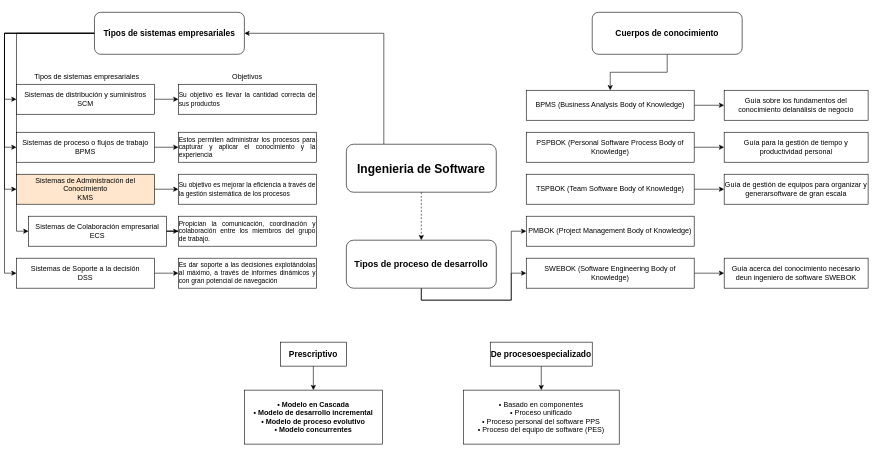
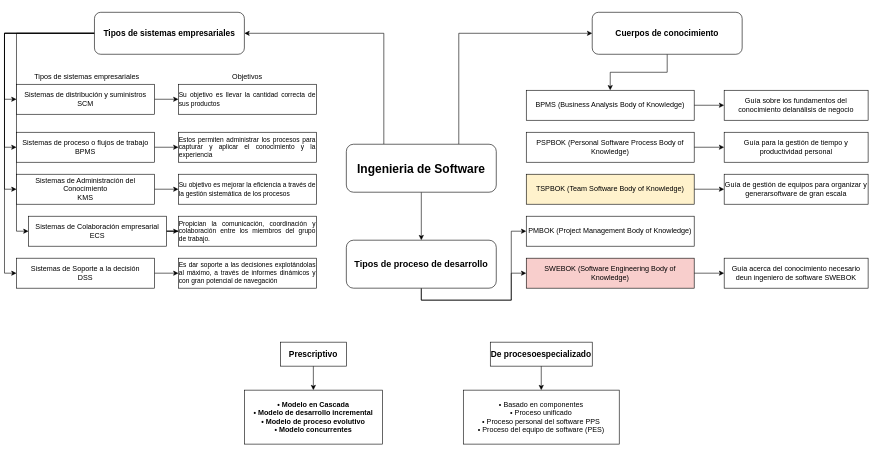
  <mxCell id="0" />
  <mxCell id="1" parent="0" />
  <mxCell id="2" style="edgeStyle=orthogonalEdgeStyle;rounded=0;orthogonalLoop=1;jettySize=auto;html=1;exitX=0.25;exitY=0;exitDx=0;exitDy=0;entryX=1;entryY=0.5;entryDx=0;entryDy=0;" edge="1" parent="1" source="5" target="14"><mxGeometry relative="1" as="geometry" /></mxCell>
- <mxCell id="4" value="" style="edgeStyle=orthogonalEdgeStyle;rounded=0;orthogonalLoop=1;jettySize=auto;html=1;dashed=1;" edge="1" parent="1" source="5" target="8"><mxGeometry relative="1" as="geometry" /></mxCell>
+ <mxCell id="3" style="edgeStyle=orthogonalEdgeStyle;rounded=0;orthogonalLoop=1;jettySize=auto;html=1;exitX=0.75;exitY=0;exitDx=0;exitDy=0;entryX=0;entryY=0.5;entryDx=0;entryDy=0;" edge="1" parent="1" source="5" target="33"><mxGeometry relative="1" as="geometry" /></mxCell>
+ <mxCell id="4" value="" style="edgeStyle=orthogonalEdgeStyle;rounded=0;orthogonalLoop=1;jettySize=auto;html=1;" edge="1" parent="1" source="5" target="8"><mxGeometry relative="1" as="geometry" /></mxCell>
  <mxCell id="5" value="&lt;b&gt;&lt;font style=&quot;font-size: 20px&quot;&gt;Ingenieria de Software&lt;/font&gt;&lt;/b&gt;" style="rounded=1;whiteSpace=wrap;html=1;" vertex="1" parent="1"><mxGeometry x="570" y="240" width="250" height="80" as="geometry" /></mxCell>
  <mxCell id="6" style="edgeStyle=orthogonalEdgeStyle;rounded=0;orthogonalLoop=1;jettySize=auto;html=1;exitX=0.5;exitY=1;exitDx=0;exitDy=0;" edge="1" parent="1" source="8" target="45"><mxGeometry relative="1" as="geometry" /></mxCell>
  <mxCell id="7" style="edgeStyle=orthogonalEdgeStyle;rounded=0;orthogonalLoop=1;jettySize=auto;html=1;exitX=0.5;exitY=1;exitDx=0;exitDy=0;" edge="1" parent="1" source="8" target="43"><mxGeometry relative="1" as="geometry" /></mxCell>
  <mxCell id="8" value="&lt;span style=&quot;font-size: 15px&quot;&gt;&lt;b&gt;Tipos de proceso de desarrollo&lt;/b&gt;&lt;/span&gt;" style="rounded=1;whiteSpace=wrap;html=1;" vertex="1" parent="1"><mxGeometry x="570" y="400" width="250" height="80" as="geometry" /></mxCell>
  <mxCell id="9" style="edgeStyle=orthogonalEdgeStyle;rounded=0;orthogonalLoop=1;jettySize=auto;html=1;exitX=0;exitY=0.5;exitDx=0;exitDy=0;entryX=0;entryY=0.5;entryDx=0;entryDy=0;" edge="1" parent="1" source="14" target="16"><mxGeometry relative="1" as="geometry" /></mxCell>
  <mxCell id="10" style="edgeStyle=orthogonalEdgeStyle;rounded=0;orthogonalLoop=1;jettySize=auto;html=1;exitX=0;exitY=0.5;exitDx=0;exitDy=0;entryX=0;entryY=0.5;entryDx=0;entryDy=0;" edge="1" parent="1" source="14" target="19"><mxGeometry relative="1" as="geometry" /></mxCell>
  <mxCell id="11" style="edgeStyle=orthogonalEdgeStyle;rounded=0;orthogonalLoop=1;jettySize=auto;html=1;exitX=0;exitY=0.5;exitDx=0;exitDy=0;entryX=0;entryY=0.5;entryDx=0;entryDy=0;" edge="1" parent="1" source="14" target="22"><mxGeometry relative="1" as="geometry" /></mxCell>
  <mxCell id="12" style="edgeStyle=orthogonalEdgeStyle;rounded=0;orthogonalLoop=1;jettySize=auto;html=1;exitX=0;exitY=0.5;exitDx=0;exitDy=0;entryX=0;entryY=0.5;entryDx=0;entryDy=0;" edge="1" parent="1" source="14" target="25"><mxGeometry relative="1" as="geometry" /></mxCell>
  <mxCell id="13" style="edgeStyle=orthogonalEdgeStyle;rounded=0;orthogonalLoop=1;jettySize=auto;html=1;exitX=0;exitY=0.5;exitDx=0;exitDy=0;entryX=0;entryY=0.5;entryDx=0;entryDy=0;" edge="1" parent="1" source="14" target="28"><mxGeometry relative="1" as="geometry" /></mxCell>
  <mxCell id="14" value="&lt;b&gt;&lt;font style=&quot;font-size: 14px&quot;&gt;Tipos de sistemas empresariales&lt;/font&gt;&lt;/b&gt;" style="rounded=1;whiteSpace=wrap;html=1;" vertex="1" parent="1"><mxGeometry x="150" y="20" width="250" height="70" as="geometry" /></mxCell>
  <mxCell id="15" value="" style="edgeStyle=orthogonalEdgeStyle;rounded=0;orthogonalLoop=1;jettySize=auto;html=1;" edge="1" parent="1" source="16" target="17"><mxGeometry relative="1" as="geometry" /></mxCell>
  <mxCell id="16" value="&lt;div&gt;Sistemas de distribución y suministros&lt;/div&gt;&lt;div&gt;SCM&lt;/div&gt;" style="rounded=0;whiteSpace=wrap;html=1;" vertex="1" parent="1"><mxGeometry x="20" y="140" width="230" height="50" as="geometry" /></mxCell>
  <mxCell id="17" value="&lt;div style=&quot;text-align: justify&quot;&gt;&lt;span&gt;&lt;font style=&quot;font-size: 11px&quot;&gt;Su objetivo es llevar la cantidad correcta de sus productos&lt;/font&gt;&lt;/span&gt;&lt;/div&gt;" style="rounded=0;whiteSpace=wrap;html=1;" vertex="1" parent="1"><mxGeometry x="290" y="140" width="230" height="50" as="geometry" /></mxCell>
  <mxCell id="18" value="" style="edgeStyle=orthogonalEdgeStyle;rounded=0;orthogonalLoop=1;jettySize=auto;html=1;" edge="1" parent="1" source="19" target="20"><mxGeometry relative="1" as="geometry" /></mxCell>
  <mxCell id="19" value="&lt;div&gt;Sistemas de proceso o flujos de trabajo&lt;/div&gt;&lt;div&gt;BPMS&lt;/div&gt;" style="rounded=0;whiteSpace=wrap;html=1;" vertex="1" parent="1"><mxGeometry x="20" y="220" width="230" height="50" as="geometry" /></mxCell>
  <mxCell id="20" value="&lt;div style=&quot;text-align: justify ; font-size: 11px&quot;&gt;Estos permiten administrar los procesos para capturar y aplicar el&amp;nbsp;&lt;span&gt;conocimiento y la experiencia&lt;/span&gt;&lt;/div&gt;" style="rounded=0;whiteSpace=wrap;html=1;" vertex="1" parent="1"><mxGeometry x="290" y="220" width="230" height="50" as="geometry" /></mxCell>
  <mxCell id="21" value="" style="edgeStyle=orthogonalEdgeStyle;rounded=0;orthogonalLoop=1;jettySize=auto;html=1;" edge="1" parent="1" source="22" target="23"><mxGeometry relative="1" as="geometry" /></mxCell>
- <mxCell id="22" value="&lt;div&gt;Sistemas de Administración del Conocimiento&lt;/div&gt;&lt;div&gt;KMS&lt;/div&gt;" style="rounded=0;whiteSpace=wrap;html=1;fillColor=#ffe6cc;" vertex="1" parent="1"><mxGeometry x="20" y="290" width="230" height="50" as="geometry" /></mxCell>
+ <mxCell id="22" value="&lt;div&gt;Sistemas de Administración del Conocimiento&lt;/div&gt;&lt;div&gt;KMS&lt;/div&gt;" style="rounded=0;whiteSpace=wrap;html=1;" vertex="1" parent="1"><mxGeometry x="20" y="290" width="230" height="50" as="geometry" /></mxCell>
  <mxCell id="23" value="&lt;div style=&quot;text-align: justify ; font-size: 11px&quot;&gt;Su objetivo es mejorar la eficiencia a través de la gestión&amp;nbsp;&lt;span&gt;sistemática de los procesos&lt;/span&gt;&lt;/div&gt;" style="rounded=0;whiteSpace=wrap;html=1;" vertex="1" parent="1"><mxGeometry x="290" y="290" width="230" height="50" as="geometry" /></mxCell>
  <mxCell id="24" value="" style="edgeStyle=orthogonalEdgeStyle;rounded=0;orthogonalLoop=1;jettySize=auto;html=1;" edge="1" parent="1" source="25" target="26"><mxGeometry relative="1" as="geometry" /></mxCell>
  <mxCell id="25" value="&lt;div&gt;&lt;div&gt;Sistemas de Colaboración empresarial&lt;/div&gt;&lt;div&gt;ECS&lt;/div&gt;&lt;/div&gt;" style="rounded=0;whiteSpace=wrap;html=1;" vertex="1" parent="1"><mxGeometry x="40" y="360" width="230" height="50" as="geometry" /></mxCell>
  <mxCell id="26" value="&lt;div style=&quot;text-align: justify ; font-size: 11px&quot;&gt;Propician la comunicación,&amp;nbsp;&lt;span&gt;coordinación y colaboración entre los miembros del grupo de&amp;nbsp;&lt;/span&gt;&lt;span&gt;trabajo.&lt;/span&gt;&lt;/div&gt;" style="rounded=0;whiteSpace=wrap;html=1;" vertex="1" parent="1"><mxGeometry x="290" y="360" width="230" height="50" as="geometry" /></mxCell>
  <mxCell id="27" value="" style="edgeStyle=orthogonalEdgeStyle;rounded=0;orthogonalLoop=1;jettySize=auto;html=1;" edge="1" parent="1" source="28" target="29"><mxGeometry relative="1" as="geometry" /></mxCell>
  <mxCell id="28" value="&lt;div&gt;Sistemas de Soporte a la decisión&lt;/div&gt;&lt;div&gt;DSS&lt;/div&gt;" style="rounded=0;whiteSpace=wrap;html=1;" vertex="1" parent="1"><mxGeometry x="20" y="430" width="230" height="50" as="geometry" /></mxCell>
  <mxCell id="29" value="&lt;div style=&quot;text-align: justify ; font-size: 11px&quot;&gt;Es dar soporte a las decisiones explotándolas al&amp;nbsp;&lt;span&gt;máximo, a través de informes dinámicos y con gran potencial de&amp;nbsp;&lt;/span&gt;&lt;span&gt;navegación&lt;/span&gt;&lt;/div&gt;" style="rounded=0;whiteSpace=wrap;html=1;" vertex="1" parent="1"><mxGeometry x="290" y="430" width="230" height="50" as="geometry" /></mxCell>
  <mxCell id="30" value="Objetivos" style="text;html=1;strokeColor=none;fillColor=none;align=center;verticalAlign=middle;whiteSpace=wrap;rounded=0;" vertex="1" parent="1"><mxGeometry x="385" y="117" width="40" height="20" as="geometry" /></mxCell>
  <mxCell id="31" value="Tipos de sistemas empresariales" style="text;whiteSpace=wrap;html=1;" vertex="1" parent="1"><mxGeometry x="48" y="114" width="200" height="30" as="geometry" /></mxCell>
  <mxCell id="32" style="edgeStyle=orthogonalEdgeStyle;rounded=0;orthogonalLoop=1;jettySize=auto;html=1;exitX=0.5;exitY=1;exitDx=0;exitDy=0;entryX=0.5;entryY=0;entryDx=0;entryDy=0;" edge="1" parent="1" source="33" target="35"><mxGeometry relative="1" as="geometry" /></mxCell>
  <mxCell id="33" value="&lt;b&gt;&lt;font style=&quot;font-size: 14px&quot;&gt;Cuerpos de conocimiento&lt;/font&gt;&lt;/b&gt;" style="rounded=1;whiteSpace=wrap;html=1;" vertex="1" parent="1"><mxGeometry x="980" y="20" width="250" height="70" as="geometry" /></mxCell>
  <mxCell id="34" value="" style="edgeStyle=orthogonalEdgeStyle;rounded=0;orthogonalLoop=1;jettySize=auto;html=1;" edge="1" parent="1" source="35" target="36"><mxGeometry relative="1" as="geometry" /></mxCell>
  <mxCell id="35" value="BPMS (Business Analysis Body of Knowledge)" style="rounded=0;whiteSpace=wrap;html=1;" vertex="1" parent="1"><mxGeometry x="870" y="150" width="280" height="50" as="geometry" /></mxCell>
  <mxCell id="36" value="Guía sobre los fundamentos del conocimiento delanálisis de negocio" style="rounded=0;whiteSpace=wrap;html=1;" vertex="1" parent="1"><mxGeometry x="1200" y="150" width="240" height="50" as="geometry" /></mxCell>
  <mxCell id="37" value="" style="edgeStyle=orthogonalEdgeStyle;rounded=0;orthogonalLoop=1;jettySize=auto;html=1;" edge="1" parent="1" source="38" target="39"><mxGeometry relative="1" as="geometry" /></mxCell>
  <mxCell id="38" value="&lt;div&gt;PSPBOK (Personal Software Process Body of Knowledge)&lt;br&gt;&lt;/div&gt;" style="rounded=0;whiteSpace=wrap;html=1;" vertex="1" parent="1"><mxGeometry x="870" y="220" width="280" height="50" as="geometry" /></mxCell>
  <mxCell id="39" value="Guía para la gestión de tiempo y productividad personal" style="rounded=0;whiteSpace=wrap;html=1;" vertex="1" parent="1"><mxGeometry x="1200" y="220" width="240" height="50" as="geometry" /></mxCell>
  <mxCell id="40" value="" style="edgeStyle=orthogonalEdgeStyle;rounded=0;orthogonalLoop=1;jettySize=auto;html=1;" edge="1" parent="1" source="41" target="42"><mxGeometry relative="1" as="geometry" /></mxCell>
- <mxCell id="41" value="&lt;div&gt;TSPBOK (Team Software Body of Knowledge)&lt;br&gt;&lt;/div&gt;" style="rounded=0;whiteSpace=wrap;html=1;" vertex="1" parent="1"><mxGeometry x="870" y="290" width="280" height="50" as="geometry" /></mxCell>
+ <mxCell id="41" value="&lt;div&gt;TSPBOK (Team Software Body of Knowledge)&lt;br&gt;&lt;/div&gt;" style="rounded=0;whiteSpace=wrap;html=1;fillColor=#fff2cc;" vertex="1" parent="1"><mxGeometry x="870" y="290" width="280" height="50" as="geometry" /></mxCell>
  <mxCell id="42" value="Guía de gestión de equipos para organizar y generarsoftware de gran escala" style="rounded=0;whiteSpace=wrap;html=1;" vertex="1" parent="1"><mxGeometry x="1200" y="290" width="240" height="50" as="geometry" /></mxCell>
  <mxCell id="43" value="PMBOK (Project Management Body of Knowledge)" style="rounded=0;whiteSpace=wrap;html=1;" vertex="1" parent="1"><mxGeometry x="870" y="360" width="280" height="50" as="geometry" /></mxCell>
  <mxCell id="44" value="" style="edgeStyle=orthogonalEdgeStyle;rounded=0;orthogonalLoop=1;jettySize=auto;html=1;" edge="1" parent="1" source="45" target="46"><mxGeometry relative="1" as="geometry" /></mxCell>
- <mxCell id="45" value="SWEBOK (Software Engineering Body of Knowledge)" style="rounded=0;whiteSpace=wrap;html=1;" vertex="1" parent="1"><mxGeometry x="870" y="430" width="280" height="50" as="geometry" /></mxCell>
+ <mxCell id="45" value="SWEBOK (Software Engineering Body of Knowledge)" style="rounded=0;whiteSpace=wrap;html=1;fillColor=#f8cecc;" vertex="1" parent="1"><mxGeometry x="870" y="430" width="280" height="50" as="geometry" /></mxCell>
  <mxCell id="46" value="Guía acerca del conocimiento necesario deun ingeniero de software SWEBOK" style="rounded=0;whiteSpace=wrap;html=1;" vertex="1" parent="1"><mxGeometry x="1200" y="430" width="240" height="50" as="geometry" /></mxCell>
  <mxCell id="47" value="" style="edgeStyle=orthogonalEdgeStyle;rounded=0;orthogonalLoop=1;jettySize=auto;html=1;" edge="1" parent="1" source="48" target="49"><mxGeometry relative="1" as="geometry" /></mxCell>
  <mxCell id="48" value="&lt;font size=&quot;1&quot;&gt;&lt;b style=&quot;font-size: 14px&quot;&gt;Prescriptivo&lt;/b&gt;&lt;/font&gt;" style="rounded=0;whiteSpace=wrap;html=1;strokeWidth=1;" vertex="1" parent="1"><mxGeometry x="460" y="570" width="110" height="40" as="geometry" /></mxCell>
  <mxCell id="49" value="&lt;b&gt;•&amp;nbsp;&lt;/b&gt;&lt;b&gt;Modelo en Cascada&lt;br&gt;&lt;/b&gt;&lt;div&gt;&lt;b&gt;• Modelo de desarrollo incremental&lt;/b&gt;&lt;/div&gt;&lt;div&gt;&lt;b&gt;• Modelo de proceso evolutivo&lt;/b&gt;&lt;/div&gt;&lt;div&gt;&lt;b&gt;• Modelo concurrentes&lt;/b&gt;&lt;/div&gt;" style="rounded=0;whiteSpace=wrap;html=1;strokeWidth=1;" vertex="1" parent="1"><mxGeometry x="400" y="650" width="230" height="90" as="geometry" /></mxCell>
  <mxCell id="50" value="" style="edgeStyle=orthogonalEdgeStyle;rounded=0;orthogonalLoop=1;jettySize=auto;html=1;" edge="1" parent="1" source="51" target="52"><mxGeometry relative="1" as="geometry" /></mxCell>
  <mxCell id="51" value="&lt;font style=&quot;font-size: 14px&quot;&gt;&lt;b&gt;De procesoespecializado&lt;/b&gt;&lt;/font&gt;" style="rounded=0;whiteSpace=wrap;html=1;strokeWidth=1;" vertex="1" parent="1"><mxGeometry x="810" y="570" width="170" height="40" as="geometry" /></mxCell>
  <mxCell id="52" value="•&amp;nbsp;&lt;span&gt;Basado en componentes&lt;/span&gt;&lt;br&gt;&lt;div&gt;• Proceso unificado&lt;/div&gt;&lt;div&gt;• Proceso personal del software PPS&lt;/div&gt;&lt;div&gt;• Proceso del equipo de software (PES)&lt;/div&gt;" style="rounded=0;whiteSpace=wrap;html=1;strokeWidth=1;" vertex="1" parent="1"><mxGeometry x="765" y="650" width="260" height="90" as="geometry" /></mxCell>
